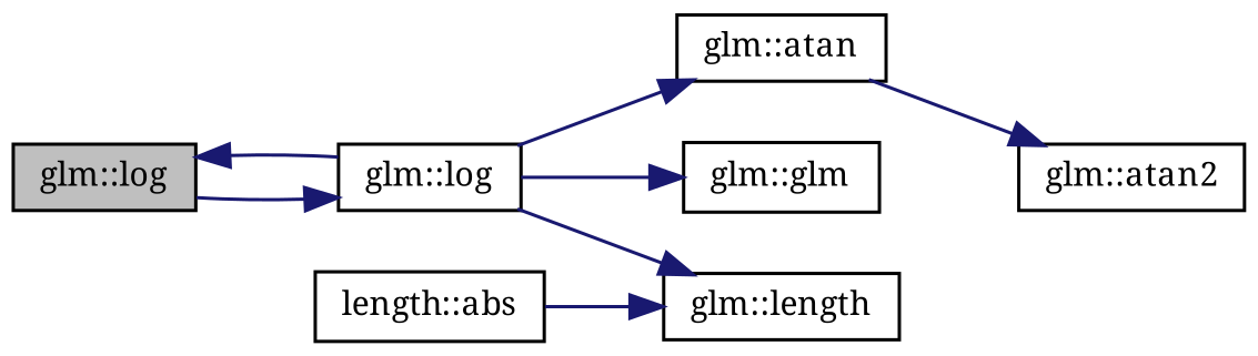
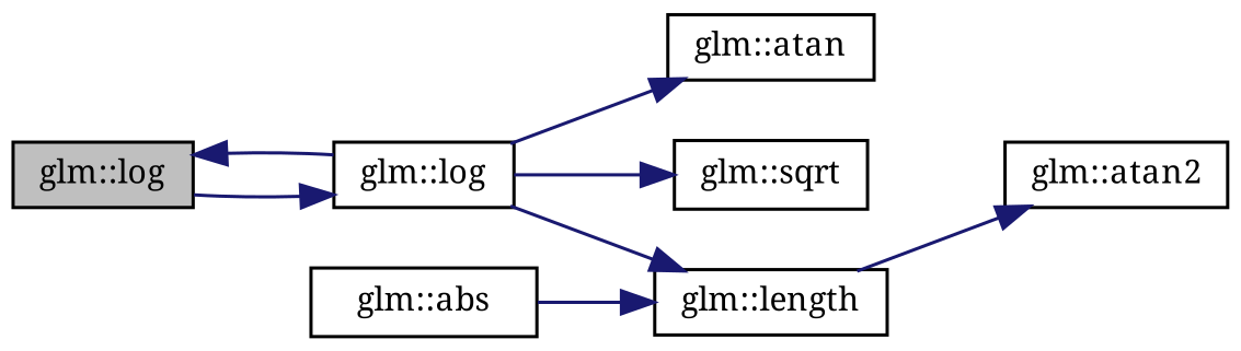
  digraph {
    fontname="Noto Serif"
    rankdir=LR
    node [color=black fontname="Noto Serif" fontsize=10 shape=record]
    edge [color=midnightblue fontname="Noto Serif" fontsize=10 labelfontname=FreeSans labelfontsize=10 style=solid]
    n1 [fillcolor=grey75 fontcolor=black height=0.2 label="glm::log" style=filled width=0.4]
    n2 [height=0.2 label="glm::log" width=0.4]
    n3 [height=0.2 label="glm::atan" width=0.4]
    n4 [height=0.2 label="glm::length" width=0.4]
-   n5 [height=0.2 label="glm::glm" width=0.4]
+   n5 [height=0.2 label="glm::sqrt" width=0.4]
    n6 [height=0.2 label="glm::atan2" width=0.4]
-   n7 [height=0.2 label="length::abs" width=0.4]
+   n7 [height=0.2 label="glm::abs" width=0.4]
    n1 -> n2
    n2 -> n1
    n2 -> n3
    n2 -> n4
    n2 -> n5
-   n3 -> n6
+   n4 -> n6
    n7 -> n4
  }
